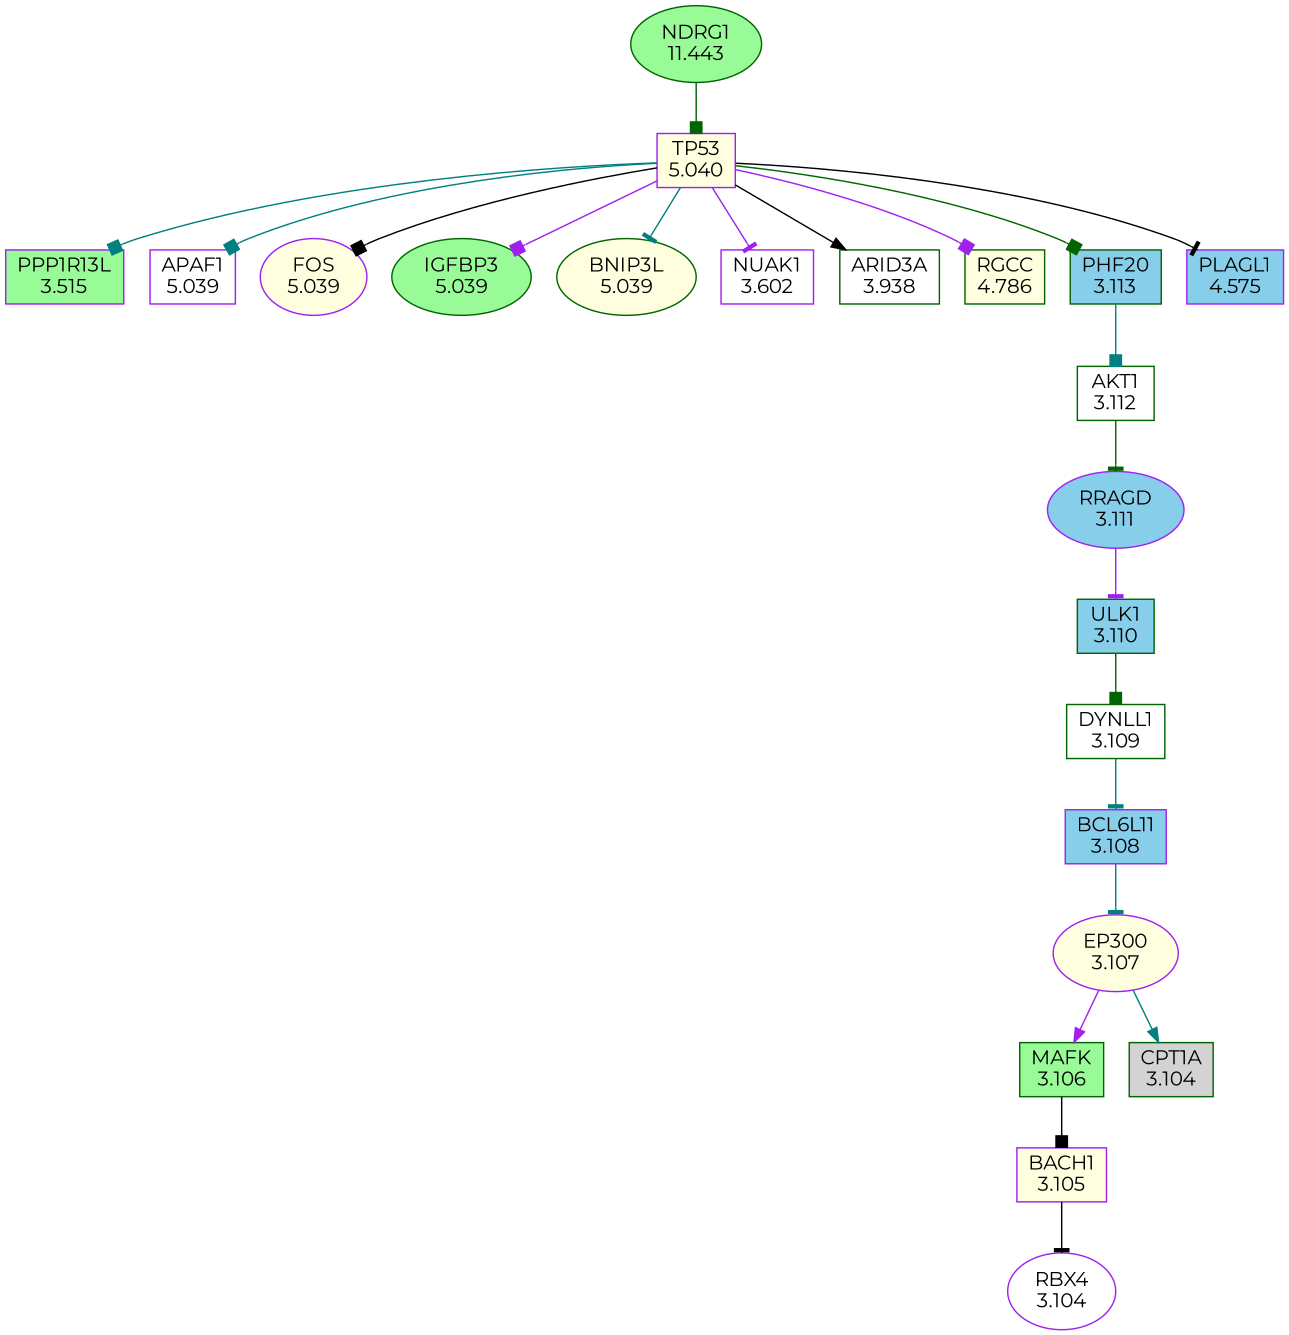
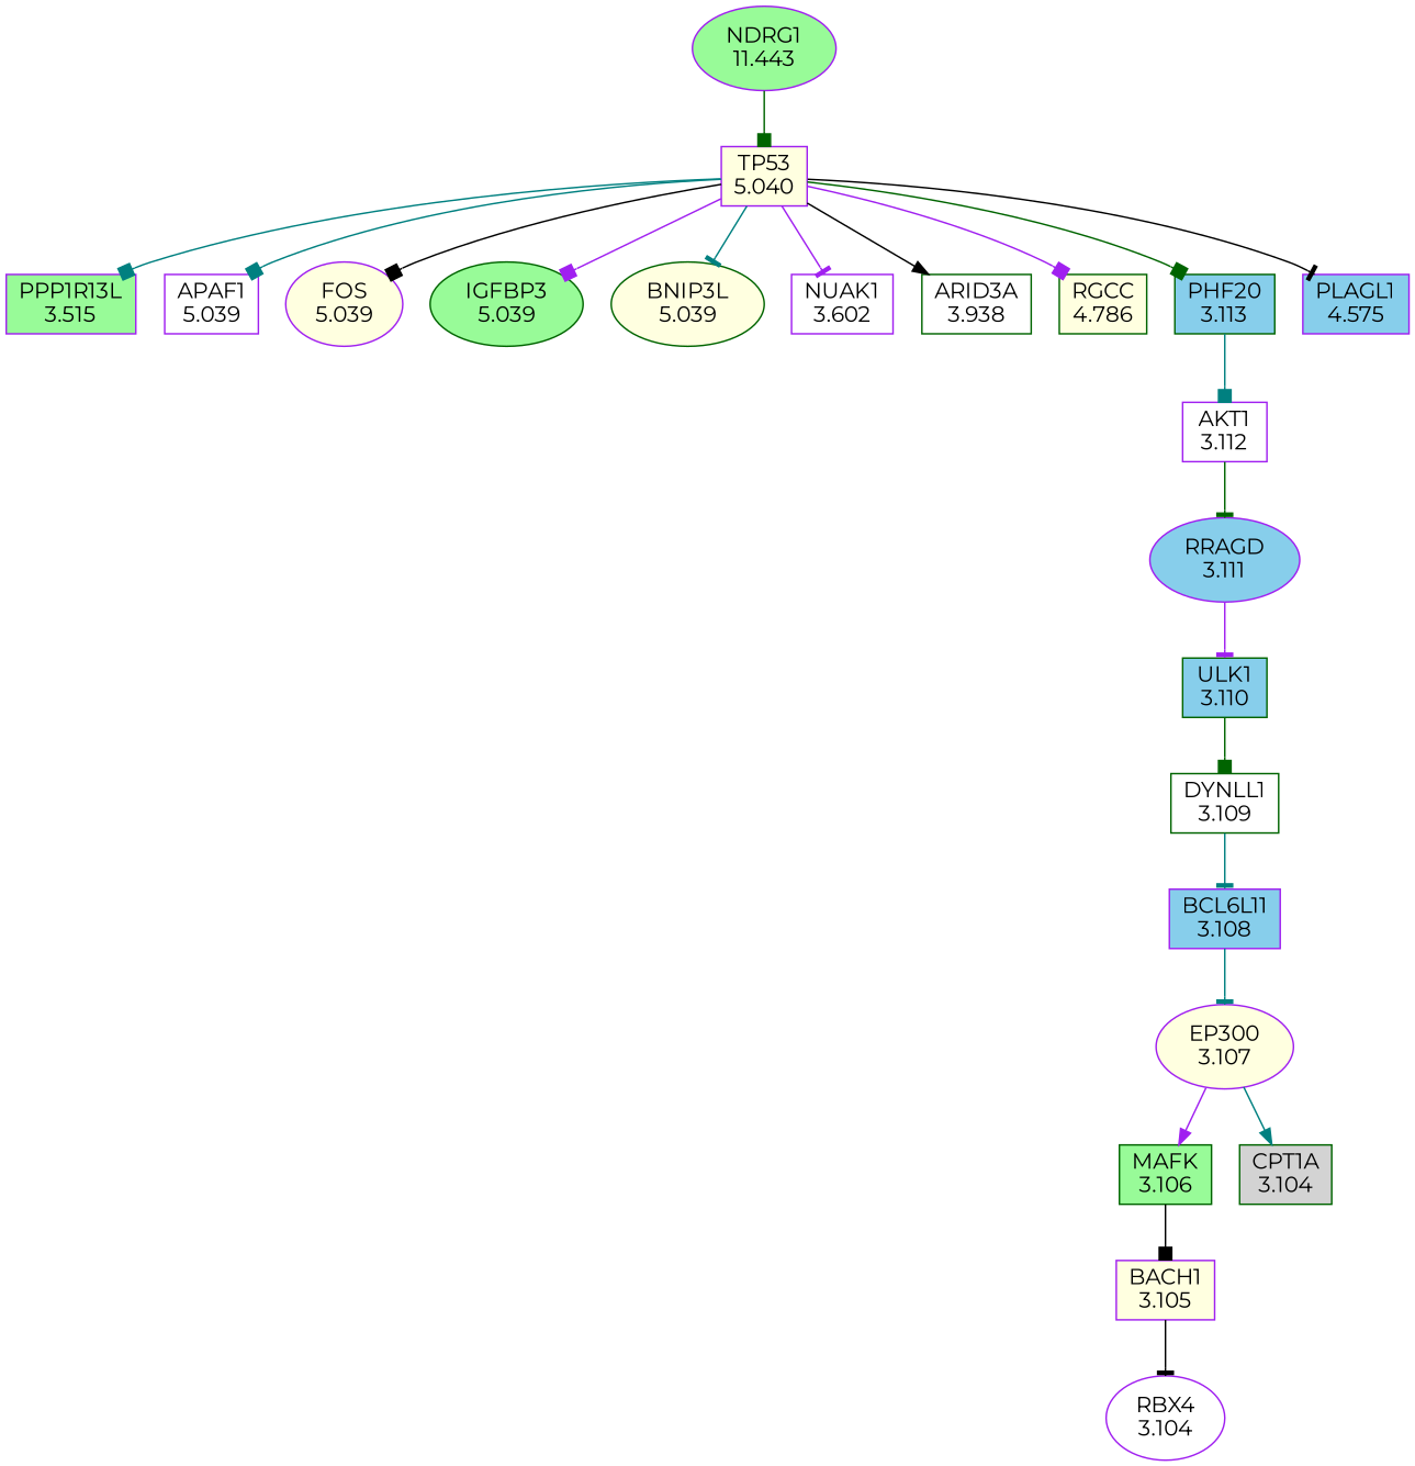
  digraph {
    fontname=Montserrat
    node [color=purple fillcolor=white fontname=Montserrat shape=box style=filled]
    edge [arrowhead=box color=teal fontname=Montserrat]
    n1 [fillcolor=palegreen label="PPP1R13L\n3.515"]
-   n2 [color=darkgreen label="AKT1\n3.112"]
+   n2 [label="AKT1\n3.112"]
    n3 [fillcolor=skyblue label="RRAGD\n3.111" shape=ellipse]
    n4 [color=darkgreen fillcolor=skyblue label="ULK1\n3.110"]
    n5 [color=darkgreen label="DYNLL1\n3.109"]
    n6 [fillcolor=skyblue label="BCL6L11\n3.108"]
    n7 [fillcolor=lightyellow label="EP300\n3.107" shape=ellipse]
    n8 [fillcolor=lightyellow label="TP53\n5.040"]
    n9 [label="APAF1\n5.039"]
    n10 [fillcolor=lightyellow label="FOS\n5.039" shape=ellipse]
    n11 [color=darkgreen fillcolor=palegreen label="IGFBP3\n5.039" shape=ellipse]
    n12 [color=darkgreen fillcolor=lightyellow label="BNIP3L\n5.039" shape=ellipse]
    n13 [label="NUAK1\n3.602"]
    n14 [color=darkgreen label="ARID3A\n3.938"]
    n15 [color=darkgreen fillcolor=lightyellow label="RGCC\n4.786"]
    n16 [color=darkgreen fillcolor=skyblue label="PHF20\n3.113"]
    n17 [fillcolor=skyblue label="PLAGL1\n4.575"]
    n18 [color=darkgreen fillcolor=palegreen label="MAFK\n3.106"]
    n19 [color=darkgreen fillcolor=lightgrey label="CPT1A\n3.104"]
    n20 [fillcolor=lightyellow label="BACH1\n3.105"]
    n21 [label="RBX4\n3.104" shape=ellipse]
-   n22 [color=darkgreen fillcolor=palegreen label="NDRG1\n11.443" shape=ellipse]
+   n22 [fillcolor=palegreen label="NDRG1\n11.443" shape=ellipse]
    n2 -> n3 [arrowhead=tee color=darkgreen]
    n3 -> n4 [arrowhead=tee color=purple]
    n4 -> n5 [color=darkgreen]
    n5 -> n6 [arrowhead=tee]
    n6 -> n7 [arrowhead=tee]
    n7 -> n18 [arrowhead=normal color=purple]
    n7 -> n19 [arrowhead=normal]
    n8 -> n1
    n8 -> n9
    n8 -> n10 [color=black]
    n8 -> n11 [color=purple]
    n8 -> n12 [arrowhead=tee]
    n8 -> n13 [arrowhead=tee color=purple]
    n8 -> n14 [arrowhead=normal color=black]
    n8 -> n15 [color=purple]
    n8 -> n16 [color=darkgreen]
    n8 -> n17 [arrowhead=tee color=black]
    n16 -> n2
    n18 -> n20 [color=black]
    n20 -> n21 [arrowhead=tee color=black]
    n22 -> n8 [color=darkgreen]
  }
